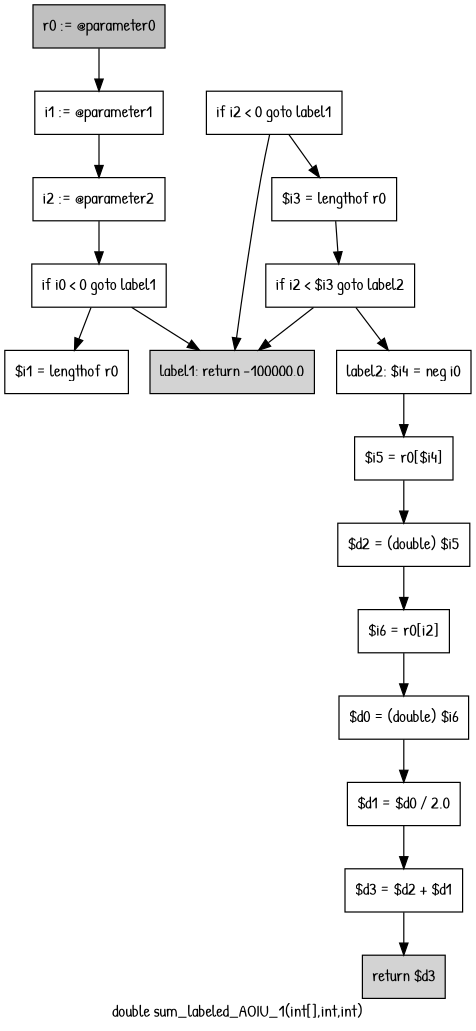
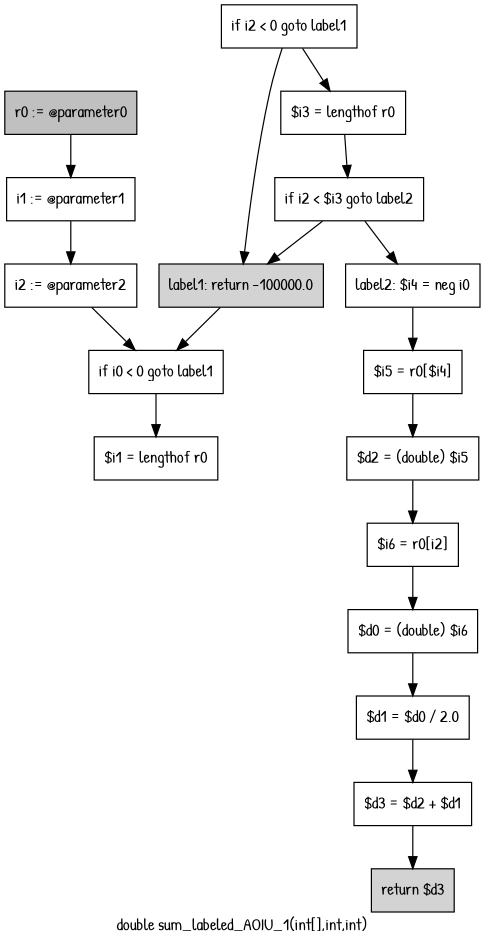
  digraph {
    fontname="Patrick Hand"
    label="double sum_labeled_AOIU_1(int[],int,int)"
    node [fontname="Patrick Hand" shape=box]
    edge [fontname="Patrick Hand"]
    n1 [fillcolor=gray label="r0 := @parameter0" style=filled]
    n2 [label="i1 := @parameter1"]
    n3 [label="i2 := @parameter2"]
    n4 [label="if i0 < 0 goto label1"]
    n5 [label="$i1 = lengthof r0"]
    n6 [fillcolor=lightgray label="label1: return -100000.0" style=filled]
    n7 [label="if i2 < 0 goto label1"]
    n8 [label="$i3 = lengthof r0"]
    n9 [label="if i2 < $i3 goto label2"]
    n10 [label="label2: $i4 = neg i0"]
    n11 [label="$i5 = r0[$i4]"]
    n12 [label="$d2 = (double) $i5"]
    n13 [label="$i6 = r0[i2]"]
    n14 [label="$d0 = (double) $i6"]
    n15 [label="$d1 = $d0 / 2.0"]
    n16 [label="$d3 = $d2 + $d1"]
    n17 [fillcolor=lightgray label="return $d3" style=filled]
    n1 -> n2
    n2 -> n3
    n3 -> n4
    n4 -> n5
-   n4 -> n6
+   n6 -> n4
    n7 -> n6
    n7 -> n8
    n8 -> n9
    n9 -> n6
    n9 -> n10
    n10 -> n11
    n11 -> n12
    n12 -> n13
    n13 -> n14
    n14 -> n15
    n15 -> n16
    n16 -> n17
  }
